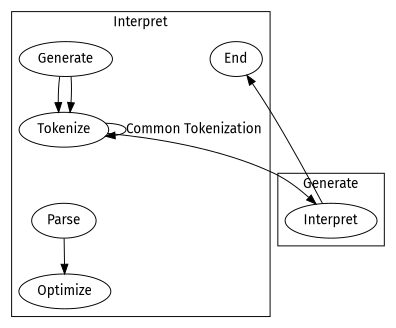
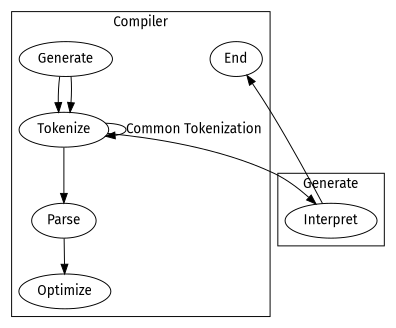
  digraph {
    fontname="Fira Sans"
    node [fontname="Fira Sans"]
    edge [fontname="Fira Sans"]
    n1 [label=Generate]
    n2 [label=Tokenize]
    n3 [label=Parse]
    n4 [label=Optimize]
    n5 [label=End]
    n6 [label=Interpret]
    subgraph cluster_1 {
-     label=Interpret
+     label=Compiler
      n1
      n2
      n3
      n4
      n5
    }
    subgraph cluster_2 {
      label=Generate
      n6
    }
    n1 -> n2
    n1 -> n2
    n2 -> n2 [label="Common Tokenization"]
+   n2 -> n3
    n2 -> n6
    n3 -> n4
    n6 -> n5
  }
